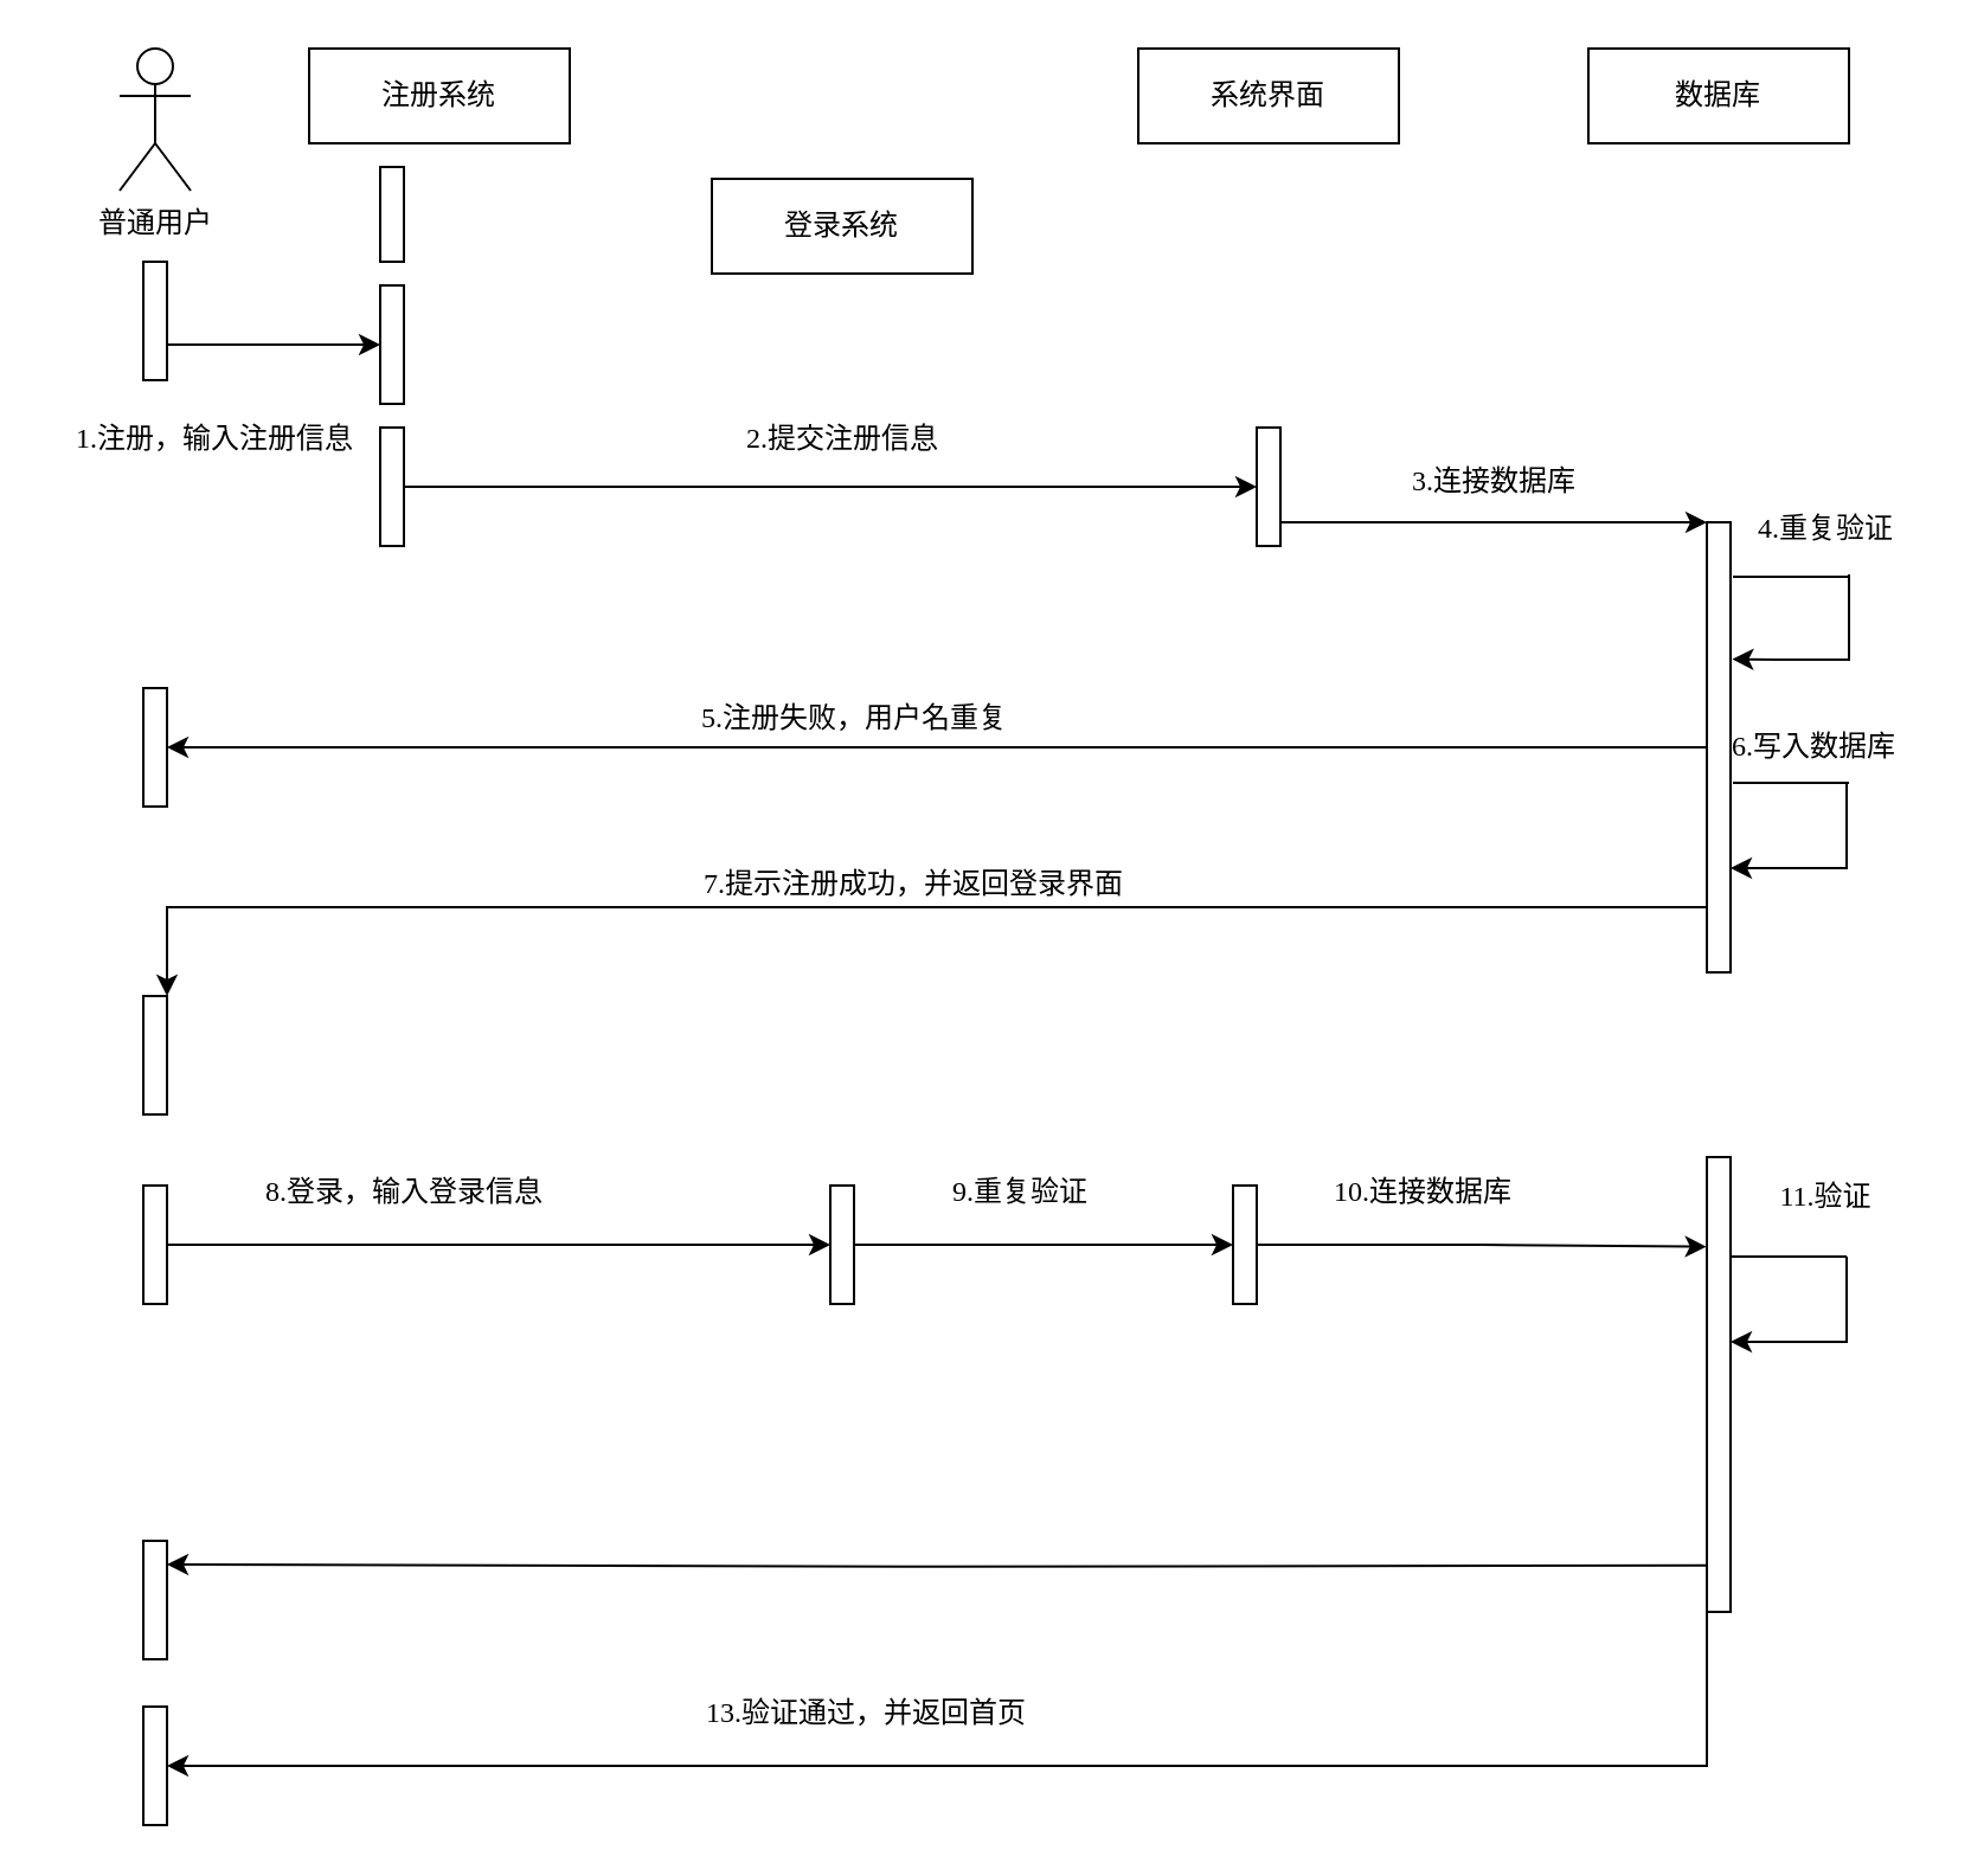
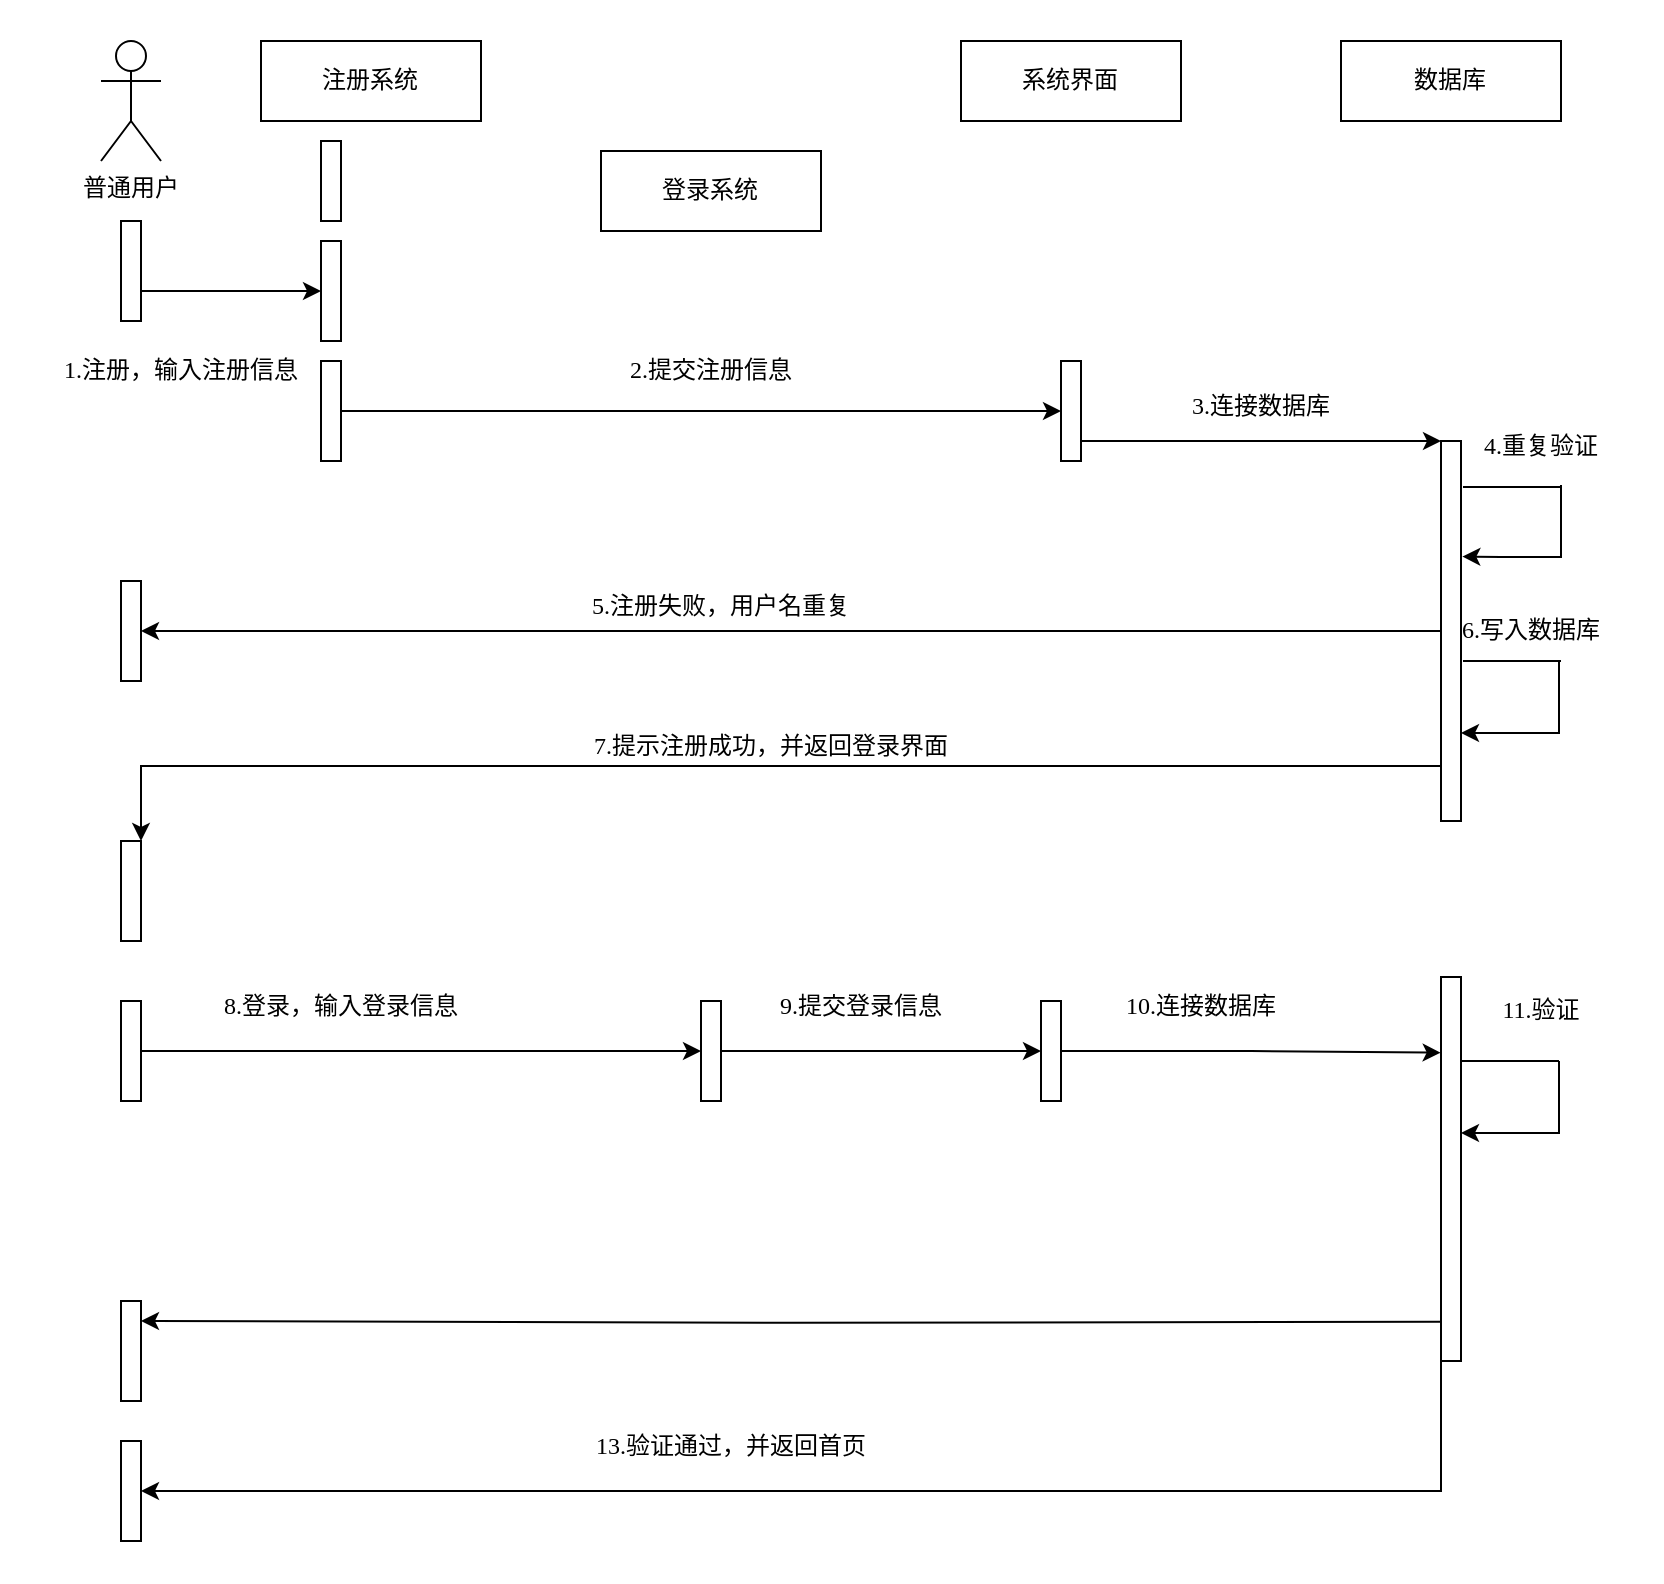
  <mxCell id="0" />
  <mxCell id="1" parent="0" />
  <mxCell id="2" value="&lt;font face=&quot;Times New Roman&quot;&gt;普通用户&lt;/font&gt;" style="shape=umlActor;verticalLabelPosition=bottom;verticalAlign=top;html=1;outlineConnect=0;" vertex="1" parent="1"><mxGeometry x="50" y="20" width="30" height="60" as="geometry" /></mxCell>
  <mxCell id="3" value="&lt;font face=&quot;Times New Roman&quot;&gt;注册系统&lt;/font&gt;" style="rounded=0;whiteSpace=wrap;html=1;" vertex="1" parent="1"><mxGeometry x="130" y="20" width="110" height="40" as="geometry" /></mxCell>
  <mxCell id="4" value="&lt;font face=&quot;Times New Roman&quot;&gt;登录系统&lt;/font&gt;" style="rounded=0;whiteSpace=wrap;html=1;" vertex="1" parent="1"><mxGeometry x="300" y="75" width="110" height="40" as="geometry" /></mxCell>
  <mxCell id="5" value="&lt;font face=&quot;Times New Roman&quot;&gt;系统界面&lt;/font&gt;" style="rounded=0;whiteSpace=wrap;html=1;" vertex="1" parent="1"><mxGeometry x="480" y="20" width="110" height="40" as="geometry" /></mxCell>
  <mxCell id="6" value="&lt;font face=&quot;Times New Roman&quot;&gt;数据库&lt;/font&gt;" style="rounded=0;whiteSpace=wrap;html=1;" vertex="1" parent="1"><mxGeometry x="670" y="20" width="110" height="40" as="geometry" /></mxCell>
  <mxCell id="7" value="" style="edgeStyle=orthogonalEdgeStyle;rounded=0;orthogonalLoop=1;jettySize=auto;html=1;" edge="1" parent="1" source="8" target="9"><mxGeometry relative="1" as="geometry"><Array as="points"><mxPoint x="90" y="145" /><mxPoint x="90" y="145" /></Array></mxGeometry></mxCell>
  <mxCell id="8" value="" style="rounded=0;whiteSpace=wrap;html=1;" vertex="1" parent="1"><mxGeometry x="60" y="110" width="10" height="50" as="geometry" /></mxCell>
  <mxCell id="9" value="" style="rounded=0;whiteSpace=wrap;html=1;" vertex="1" parent="1"><mxGeometry x="160" y="120" width="10" height="50" as="geometry" /></mxCell>
  <mxCell id="10" value="" style="rounded=0;whiteSpace=wrap;html=1;" vertex="1" parent="1"><mxGeometry x="160" y="70" width="10" height="40" as="geometry" /></mxCell>
  <mxCell id="11" value="" style="edgeStyle=orthogonalEdgeStyle;rounded=0;orthogonalLoop=1;jettySize=auto;html=1;" edge="1" parent="1" source="12" target="14"><mxGeometry relative="1" as="geometry" /></mxCell>
  <mxCell id="12" value="" style="rounded=0;whiteSpace=wrap;html=1;" vertex="1" parent="1"><mxGeometry x="160" y="180" width="10" height="50" as="geometry" /></mxCell>
  <mxCell id="13" value="" style="edgeStyle=orthogonalEdgeStyle;rounded=0;orthogonalLoop=1;jettySize=auto;html=1;" edge="1" parent="1" source="14" target="19"><mxGeometry relative="1" as="geometry"><Array as="points"><mxPoint x="660" y="220" /><mxPoint x="660" y="220" /></Array></mxGeometry></mxCell>
  <mxCell id="14" value="" style="rounded=0;whiteSpace=wrap;html=1;" vertex="1" parent="1"><mxGeometry x="530" y="180" width="10" height="50" as="geometry" /></mxCell>
  <mxCell id="15" value="&lt;font face=&quot;Times New Roman&quot;&gt;2.提交注册信息&lt;/font&gt;" style="text;html=1;align=center;verticalAlign=middle;resizable=0;points=[];autosize=1;strokeColor=none;fillColor=none;" vertex="1" parent="1"><mxGeometry x="305" y="170" width="100" height="30" as="geometry" /></mxCell>
  <mxCell id="16" value="&lt;font face=&quot;Times New Roman&quot;&gt;1.注册，输入注册信息&lt;/font&gt;" style="text;html=1;align=center;verticalAlign=middle;resizable=0;points=[];autosize=1;strokeColor=none;fillColor=none;" vertex="1" parent="1"><mxGeometry x="20" y="170" width="140" height="30" as="geometry" /></mxCell>
  <mxCell id="17" style="edgeStyle=orthogonalEdgeStyle;rounded=0;orthogonalLoop=1;jettySize=auto;html=1;entryX=1;entryY=0.5;entryDx=0;entryDy=0;" edge="1" parent="1" source="19" target="22"><mxGeometry relative="1" as="geometry" /></mxCell>
  <mxCell id="18" style="edgeStyle=orthogonalEdgeStyle;rounded=0;orthogonalLoop=1;jettySize=auto;html=1;exitX=0;exitY=1;exitDx=0;exitDy=0;entryX=1;entryY=0.75;entryDx=0;entryDy=0;" edge="1" parent="1"><mxGeometry relative="1" as="geometry"><mxPoint x="720" y="372.5" as="sourcePoint" /><mxPoint x="70" y="420" as="targetPoint" /><Array as="points"><mxPoint x="720" y="382.5" /><mxPoint x="70" y="382.5" /></Array></mxGeometry></mxCell>
  <mxCell id="19" value="" style="rounded=0;whiteSpace=wrap;html=1;" vertex="1" parent="1"><mxGeometry x="720" y="220" width="10" height="190" as="geometry" /></mxCell>
  <mxCell id="20" value="&lt;font face=&quot;Times New Roman&quot;&gt;3.连接数据库&lt;/font&gt;" style="text;html=1;align=center;verticalAlign=middle;resizable=0;points=[];autosize=1;strokeColor=none;fillColor=none;" vertex="1" parent="1"><mxGeometry x="585" y="188" width="90" height="30" as="geometry" /></mxCell>
  <mxCell id="21" value="&lt;font face=&quot;Times New Roman&quot;&gt;4.重复验证&lt;/font&gt;" style="text;html=1;align=center;verticalAlign=middle;resizable=0;points=[];autosize=1;strokeColor=none;fillColor=none;" vertex="1" parent="1"><mxGeometry x="730" y="208" width="80" height="30" as="geometry" /></mxCell>
  <mxCell id="22" value="" style="rounded=0;whiteSpace=wrap;html=1;" vertex="1" parent="1"><mxGeometry x="60" y="290" width="10" height="50" as="geometry" /></mxCell>
  <mxCell id="23" value="&lt;font face=&quot;Times New Roman&quot;&gt;5.注册失败，用户名重复&lt;/font&gt;" style="text;html=1;align=center;verticalAlign=middle;resizable=0;points=[];autosize=1;strokeColor=none;fillColor=none;" vertex="1" parent="1"><mxGeometry x="285" y="288" width="150" height="30" as="geometry" /></mxCell>
  <mxCell id="24" value="" style="endArrow=none;html=1;rounded=0;exitX=1.1;exitY=0.121;exitDx=0;exitDy=0;exitPerimeter=0;" edge="1" parent="1" source="19"><mxGeometry width="50" height="50" relative="1" as="geometry"><mxPoint x="750" y="290" as="sourcePoint" /><mxPoint x="780" y="243" as="targetPoint" /></mxGeometry></mxCell>
  <mxCell id="25" value="" style="endArrow=classic;html=1;rounded=0;entryX=1.067;entryY=0.304;entryDx=0;entryDy=0;entryPerimeter=0;" edge="1" parent="1" target="19"><mxGeometry width="50" height="50" relative="1" as="geometry"><mxPoint x="780" y="242" as="sourcePoint" /><mxPoint x="780" y="290" as="targetPoint" /><Array as="points"><mxPoint x="780" y="278" /><mxPoint x="750" y="278" /></Array></mxGeometry></mxCell>
  <mxCell id="26" value="" style="endArrow=none;html=1;rounded=0;exitX=1.1;exitY=0.121;exitDx=0;exitDy=0;exitPerimeter=0;" edge="1" parent="1"><mxGeometry width="50" height="50" relative="1" as="geometry"><mxPoint x="731" y="330" as="sourcePoint" /><mxPoint x="780" y="330" as="targetPoint" /></mxGeometry></mxCell>
  <mxCell id="27" value="" style="endArrow=classic;html=1;rounded=0;entryX=1.067;entryY=0.304;entryDx=0;entryDy=0;entryPerimeter=0;" edge="1" parent="1"><mxGeometry width="50" height="50" relative="1" as="geometry"><mxPoint x="779" y="330" as="sourcePoint" /><mxPoint x="730" y="366" as="targetPoint" /><Array as="points"><mxPoint x="779" y="366" /><mxPoint x="749" y="366" /></Array></mxGeometry></mxCell>
  <mxCell id="28" value="&lt;font face=&quot;Times New Roman&quot;&gt;6.写入数据库&lt;/font&gt;" style="text;html=1;align=center;verticalAlign=middle;resizable=0;points=[];autosize=1;strokeColor=none;fillColor=none;" vertex="1" parent="1"><mxGeometry x="720" y="300" width="90" height="30" as="geometry" /></mxCell>
  <mxCell id="29" value="" style="rounded=0;whiteSpace=wrap;html=1;" vertex="1" parent="1"><mxGeometry x="60" y="420" width="10" height="50" as="geometry" /></mxCell>
  <mxCell id="30" value="&lt;font face=&quot;Times New Roman&quot;&gt;7.提示注册成功，并返回登录界面&lt;/font&gt;" style="text;html=1;align=center;verticalAlign=middle;resizable=0;points=[];autosize=1;strokeColor=none;fillColor=none;" vertex="1" parent="1"><mxGeometry x="285" y="358" width="200" height="30" as="geometry" /></mxCell>
  <mxCell id="31" style="edgeStyle=orthogonalEdgeStyle;rounded=0;orthogonalLoop=1;jettySize=auto;html=1;exitX=1;exitY=0.5;exitDx=0;exitDy=0;entryX=0;entryY=0.5;entryDx=0;entryDy=0;" edge="1" parent="1" source="32" target="34"><mxGeometry relative="1" as="geometry" /></mxCell>
  <mxCell id="32" value="" style="rounded=0;whiteSpace=wrap;html=1;" vertex="1" parent="1"><mxGeometry x="60" y="500" width="10" height="50" as="geometry" /></mxCell>
  <mxCell id="33" style="edgeStyle=orthogonalEdgeStyle;rounded=0;orthogonalLoop=1;jettySize=auto;html=1;exitX=1;exitY=0.5;exitDx=0;exitDy=0;" edge="1" parent="1" source="34"><mxGeometry relative="1" as="geometry"><mxPoint x="520" y="525" as="targetPoint" /></mxGeometry></mxCell>
  <mxCell id="34" value="" style="rounded=0;whiteSpace=wrap;html=1;" vertex="1" parent="1"><mxGeometry x="350" y="500" width="10" height="50" as="geometry" /></mxCell>
  <mxCell id="35" value="&lt;font face=&quot;Times New Roman&quot;&gt;8.登录，输入登录信息&lt;/font&gt;" style="text;html=1;align=center;verticalAlign=middle;resizable=0;points=[];autosize=1;strokeColor=none;fillColor=none;" vertex="1" parent="1"><mxGeometry x="100" y="488" width="140" height="30" as="geometry" /></mxCell>
  <mxCell id="36" value="" style="rounded=0;whiteSpace=wrap;html=1;" vertex="1" parent="1"><mxGeometry x="520" y="500" width="10" height="50" as="geometry" /></mxCell>
- <mxCell id="37" value="&lt;font face=&quot;Times New Roman&quot;&gt;9.重复验证&lt;/font&gt;" style="text;html=1;align=center;verticalAlign=middle;resizable=0;points=[];autosize=1;strokeColor=none;fillColor=none;" vertex="1" parent="1"><mxGeometry x="380" y="488" width="100" height="30" as="geometry" /></mxCell>
+ <mxCell id="37" value="&lt;font face=&quot;Times New Roman&quot;&gt;9.提交登录信息&lt;/font&gt;" style="text;html=1;align=center;verticalAlign=middle;resizable=0;points=[];autosize=1;strokeColor=none;fillColor=none;" vertex="1" parent="1"><mxGeometry x="380" y="488" width="100" height="30" as="geometry" /></mxCell>
  <mxCell id="38" style="edgeStyle=orthogonalEdgeStyle;rounded=0;orthogonalLoop=1;jettySize=auto;html=1;exitX=0;exitY=0.75;exitDx=0;exitDy=0;" edge="1" parent="1"><mxGeometry relative="1" as="geometry"><mxPoint x="70" y="659.998" as="targetPoint" /><mxPoint x="720" y="660.38" as="sourcePoint" /></mxGeometry></mxCell>
  <mxCell id="39" style="edgeStyle=orthogonalEdgeStyle;rounded=0;orthogonalLoop=1;jettySize=auto;html=1;exitX=0;exitY=1;exitDx=0;exitDy=0;entryX=1;entryY=0.5;entryDx=0;entryDy=0;" edge="1" parent="1" source="40" target="47"><mxGeometry relative="1" as="geometry" /></mxCell>
  <mxCell id="40" value="" style="rounded=0;whiteSpace=wrap;html=1;" vertex="1" parent="1"><mxGeometry x="720" y="488" width="10" height="192" as="geometry" /></mxCell>
  <mxCell id="41" style="edgeStyle=orthogonalEdgeStyle;rounded=0;orthogonalLoop=1;jettySize=auto;html=1;exitX=1;exitY=0.5;exitDx=0;exitDy=0;entryX=-0.016;entryY=0.197;entryDx=0;entryDy=0;entryPerimeter=0;" edge="1" parent="1" source="36" target="40"><mxGeometry relative="1" as="geometry" /></mxCell>
  <mxCell id="42" value="&lt;font face=&quot;Times New Roman&quot;&gt;10.连接数据库&lt;/font&gt;" style="text;html=1;align=center;verticalAlign=middle;resizable=0;points=[];autosize=1;strokeColor=none;fillColor=none;" vertex="1" parent="1"><mxGeometry x="550" y="488" width="100" height="30" as="geometry" /></mxCell>
  <mxCell id="43" value="&lt;font face=&quot;Times New Roman&quot;&gt;11.验证&lt;/font&gt;" style="text;html=1;align=center;verticalAlign=middle;resizable=0;points=[];autosize=1;strokeColor=none;fillColor=none;" vertex="1" parent="1"><mxGeometry x="740" y="490" width="60" height="30" as="geometry" /></mxCell>
  <mxCell id="44" value="" style="endArrow=none;html=1;rounded=0;exitX=1.1;exitY=0.121;exitDx=0;exitDy=0;exitPerimeter=0;" edge="1" parent="1"><mxGeometry width="50" height="50" relative="1" as="geometry"><mxPoint x="730" y="530" as="sourcePoint" /><mxPoint x="779" y="530" as="targetPoint" /></mxGeometry></mxCell>
  <mxCell id="45" value="" style="endArrow=classic;html=1;rounded=0;entryX=1.067;entryY=0.304;entryDx=0;entryDy=0;entryPerimeter=0;" edge="1" parent="1"><mxGeometry width="50" height="50" relative="1" as="geometry"><mxPoint x="779" y="530" as="sourcePoint" /><mxPoint x="730" y="566" as="targetPoint" /><Array as="points"><mxPoint x="779" y="566" /><mxPoint x="749" y="566" /></Array></mxGeometry></mxCell>
  <mxCell id="46" value="" style="rounded=0;whiteSpace=wrap;html=1;" vertex="1" parent="1"><mxGeometry x="60" y="650" width="10" height="50" as="geometry" /></mxCell>
  <mxCell id="47" value="" style="rounded=0;whiteSpace=wrap;html=1;" vertex="1" parent="1"><mxGeometry x="60" y="720" width="10" height="50" as="geometry" /></mxCell>
  <mxCell id="48" value="&lt;font face=&quot;Times New Roman&quot;&gt;13.验证通过，并返回首页&lt;/font&gt;" style="text;html=1;align=center;verticalAlign=middle;resizable=0;points=[];autosize=1;strokeColor=none;fillColor=none;" vertex="1" parent="1"><mxGeometry x="285" y="708" width="160" height="30" as="geometry" /></mxCell>
